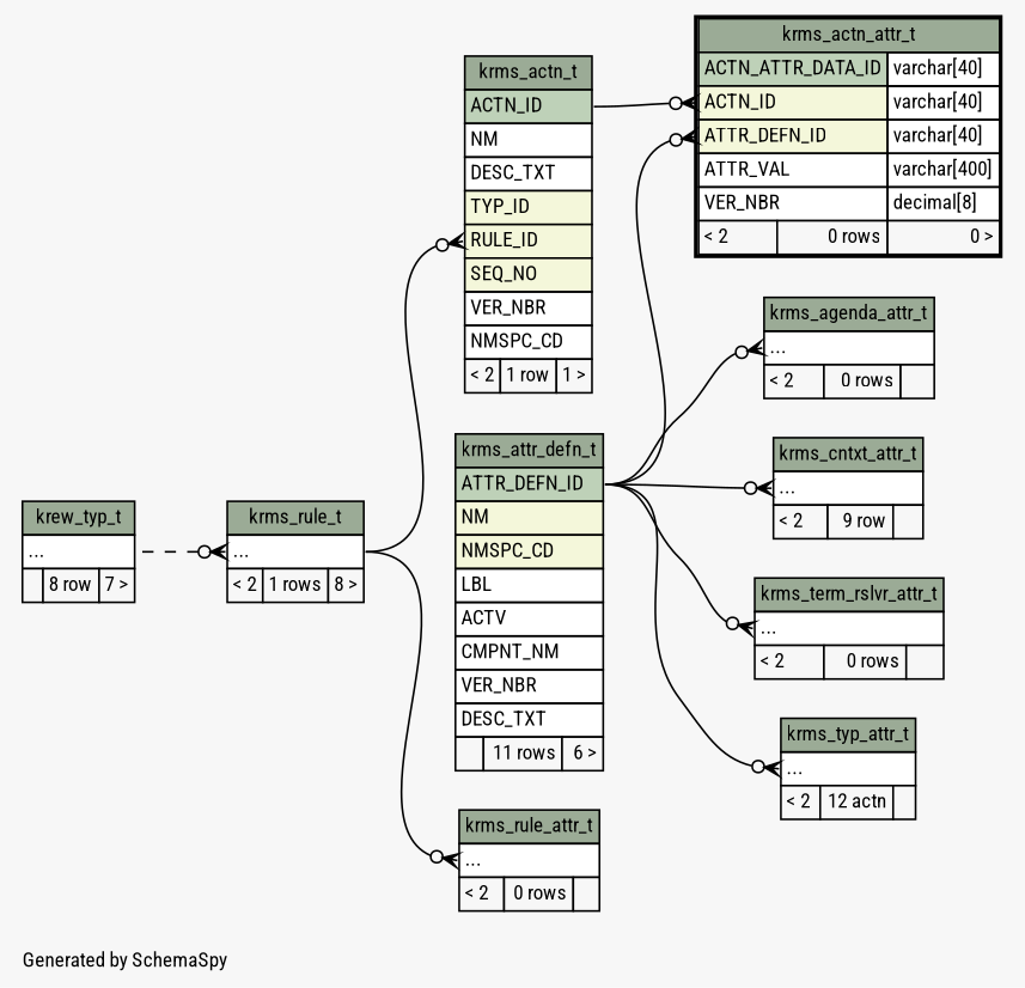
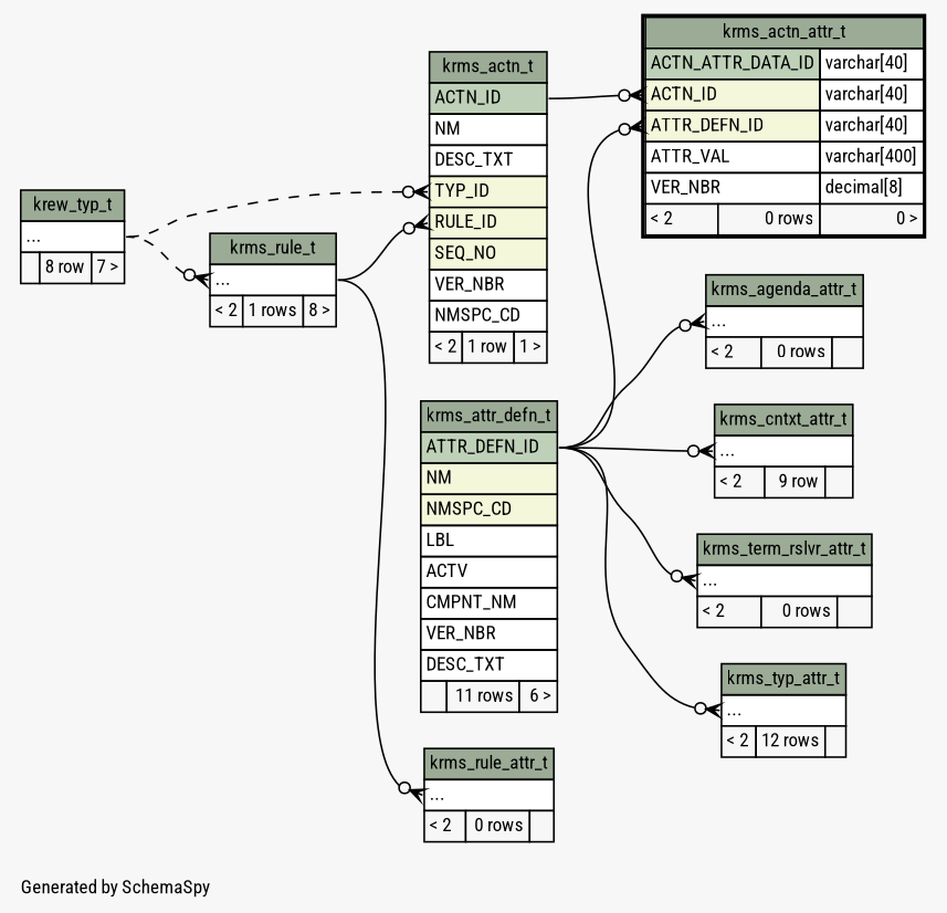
  digraph {
    bgcolor="#f7f7f7"
    fontname="Roboto Condensed"
    fontsize=11
    label="\nGenerated by SchemaSpy"
    labeljust=l
    nodesep=0.18
    rankdir=RL
    ranksep=0.46
    node [fontname="Roboto Condensed" fontsize=11 shape=plaintext]
    edge [arrowhead=none arrowsize=0.8 arrowtail=crowodot dir=back fontname="Roboto Condensed" headport="ATTR_DEFN_ID:e" tailport="elipses:w"]
    n1 [label=<     <TABLE BORDER="2" CELLBORDER="1" CELLSPACING="0" BGCOLOR="#ffffff">       <TR><TD COLSPAN="3" BGCOLOR="#9bab96" ALIGN="CENTER">krms_actn_attr_t</TD></TR>       <TR><TD PORT="ACTN_ATTR_DATA_ID" COLSPAN="2" BGCOLOR="#bed1b8" ALIGN="LEFT">ACTN_ATTR_DATA_ID</TD><TD PORT="ACTN_ATTR_DATA_ID.type" ALIGN="LEFT">varchar[40]</TD></TR>       <TR><TD PORT="ACTN_ID" COLSPAN="2" BGCOLOR="#f4f7da" ALIGN="LEFT">ACTN_ID</TD><TD PORT="ACTN_ID.type" ALIGN="LEFT">varchar[40]</TD></TR>       <TR><TD PORT="ATTR_DEFN_ID" COLSPAN="2" BGCOLOR="#f4f7da" ALIGN="LEFT">ATTR_DEFN_ID</TD><TD PORT="ATTR_DEFN_ID.type" ALIGN="LEFT">varchar[40]</TD></TR>       <TR><TD PORT="ATTR_VAL" COLSPAN="2" ALIGN="LEFT">ATTR_VAL</TD><TD PORT="ATTR_VAL.type" ALIGN="LEFT">varchar[400]</TD></TR>       <TR><TD PORT="VER_NBR" COLSPAN="2" ALIGN="LEFT">VER_NBR</TD><TD PORT="VER_NBR.type" ALIGN="LEFT">decimal[8]</TD></TR>       <TR><TD ALIGN="LEFT" BGCOLOR="#f7f7f7">&lt; 2</TD><TD ALIGN="RIGHT" BGCOLOR="#f7f7f7">0 rows</TD><TD ALIGN="RIGHT" BGCOLOR="#f7f7f7">0 &gt;</TD></TR>     </TABLE>>]
    n2 [label=<     <TABLE BORDER="0" CELLBORDER="1" CELLSPACING="0" BGCOLOR="#ffffff">       <TR><TD COLSPAN="3" BGCOLOR="#9bab96" ALIGN="CENTER">krms_actn_t</TD></TR>       <TR><TD PORT="ACTN_ID" COLSPAN="3" BGCOLOR="#bed1b8" ALIGN="LEFT">ACTN_ID</TD></TR>       <TR><TD PORT="NM" COLSPAN="3" ALIGN="LEFT">NM</TD></TR>       <TR><TD PORT="DESC_TXT" COLSPAN="3" ALIGN="LEFT">DESC_TXT</TD></TR>       <TR><TD PORT="TYP_ID" COLSPAN="3" BGCOLOR="#f4f7da" ALIGN="LEFT">TYP_ID</TD></TR>       <TR><TD PORT="RULE_ID" COLSPAN="3" BGCOLOR="#f4f7da" ALIGN="LEFT">RULE_ID</TD></TR>       <TR><TD PORT="SEQ_NO" COLSPAN="3" BGCOLOR="#f4f7da" ALIGN="LEFT">SEQ_NO</TD></TR>       <TR><TD PORT="VER_NBR" COLSPAN="3" ALIGN="LEFT">VER_NBR</TD></TR>       <TR><TD PORT="NMSPC_CD" COLSPAN="3" ALIGN="LEFT">NMSPC_CD</TD></TR>       <TR><TD ALIGN="LEFT" BGCOLOR="#f7f7f7">&lt; 2</TD><TD ALIGN="RIGHT" BGCOLOR="#f7f7f7">1 row</TD><TD ALIGN="RIGHT" BGCOLOR="#f7f7f7">1 &gt;</TD></TR>     </TABLE>>]
    n3 [label=<     <TABLE BORDER="0" CELLBORDER="1" CELLSPACING="0" BGCOLOR="#ffffff">       <TR><TD COLSPAN="3" BGCOLOR="#9bab96" ALIGN="CENTER">krms_attr_defn_t</TD></TR>       <TR><TD PORT="ATTR_DEFN_ID" COLSPAN="3" BGCOLOR="#bed1b8" ALIGN="LEFT">ATTR_DEFN_ID</TD></TR>       <TR><TD PORT="NM" COLSPAN="3" BGCOLOR="#f4f7da" ALIGN="LEFT">NM</TD></TR>       <TR><TD PORT="NMSPC_CD" COLSPAN="3" BGCOLOR="#f4f7da" ALIGN="LEFT">NMSPC_CD</TD></TR>       <TR><TD PORT="LBL" COLSPAN="3" ALIGN="LEFT">LBL</TD></TR>       <TR><TD PORT="ACTV" COLSPAN="3" ALIGN="LEFT">ACTV</TD></TR>       <TR><TD PORT="CMPNT_NM" COLSPAN="3" ALIGN="LEFT">CMPNT_NM</TD></TR>       <TR><TD PORT="VER_NBR" COLSPAN="3" ALIGN="LEFT">VER_NBR</TD></TR>       <TR><TD PORT="DESC_TXT" COLSPAN="3" ALIGN="LEFT">DESC_TXT</TD></TR>       <TR><TD ALIGN="LEFT" BGCOLOR="#f7f7f7">  </TD><TD ALIGN="RIGHT" BGCOLOR="#f7f7f7">11 rows</TD><TD ALIGN="RIGHT" BGCOLOR="#f7f7f7">6 &gt;</TD></TR>     </TABLE>>]
    n4 [label=<     <TABLE BORDER="0" CELLBORDER="1" CELLSPACING="0" BGCOLOR="#ffffff">       <TR><TD COLSPAN="3" BGCOLOR="#9bab96" ALIGN="CENTER">krms_rule_t</TD></TR>       <TR><TD PORT="elipses" COLSPAN="3" ALIGN="LEFT">...</TD></TR>       <TR><TD ALIGN="LEFT" BGCOLOR="#f7f7f7">&lt; 2</TD><TD ALIGN="RIGHT" BGCOLOR="#f7f7f7">1 rows</TD><TD ALIGN="RIGHT" BGCOLOR="#f7f7f7">8 &gt;</TD></TR>     </TABLE>>]
    n5 [label=<     <TABLE BORDER="0" CELLBORDER="1" CELLSPACING="0" BGCOLOR="#ffffff">       <TR><TD COLSPAN="3" BGCOLOR="#9bab96" ALIGN="CENTER">krew_typ_t</TD></TR>       <TR><TD PORT="elipses" COLSPAN="3" ALIGN="LEFT">...</TD></TR>       <TR><TD ALIGN="LEFT" BGCOLOR="#f7f7f7">  </TD><TD ALIGN="RIGHT" BGCOLOR="#f7f7f7">8 row</TD><TD ALIGN="RIGHT" BGCOLOR="#f7f7f7">7 &gt;</TD></TR>     </TABLE>>]
    n6 [label=<     <TABLE BORDER="0" CELLBORDER="1" CELLSPACING="0" BGCOLOR="#ffffff">       <TR><TD COLSPAN="3" BGCOLOR="#9bab96" ALIGN="CENTER">krms_agenda_attr_t</TD></TR>       <TR><TD PORT="elipses" COLSPAN="3" ALIGN="LEFT">...</TD></TR>       <TR><TD ALIGN="LEFT" BGCOLOR="#f7f7f7">&lt; 2</TD><TD ALIGN="RIGHT" BGCOLOR="#f7f7f7">0 rows</TD><TD ALIGN="RIGHT" BGCOLOR="#f7f7f7">  </TD></TR>     </TABLE>>]
    n7 [label=<     <TABLE BORDER="0" CELLBORDER="1" CELLSPACING="0" BGCOLOR="#ffffff">       <TR><TD COLSPAN="3" BGCOLOR="#9bab96" ALIGN="CENTER">krms_cntxt_attr_t</TD></TR>       <TR><TD PORT="elipses" COLSPAN="3" ALIGN="LEFT">...</TD></TR>       <TR><TD ALIGN="LEFT" BGCOLOR="#f7f7f7">&lt; 2</TD><TD ALIGN="RIGHT" BGCOLOR="#f7f7f7">9 row</TD><TD ALIGN="RIGHT" BGCOLOR="#f7f7f7">  </TD></TR>     </TABLE>>]
    n8 [label=<     <TABLE BORDER="0" CELLBORDER="1" CELLSPACING="0" BGCOLOR="#ffffff">       <TR><TD COLSPAN="3" BGCOLOR="#9bab96" ALIGN="CENTER">krms_rule_attr_t</TD></TR>       <TR><TD PORT="elipses" COLSPAN="3" ALIGN="LEFT">...</TD></TR>       <TR><TD ALIGN="LEFT" BGCOLOR="#f7f7f7">&lt; 2</TD><TD ALIGN="RIGHT" BGCOLOR="#f7f7f7">0 rows</TD><TD ALIGN="RIGHT" BGCOLOR="#f7f7f7">  </TD></TR>     </TABLE>>]
    n9 [label=<     <TABLE BORDER="0" CELLBORDER="1" CELLSPACING="0" BGCOLOR="#ffffff">       <TR><TD COLSPAN="3" BGCOLOR="#9bab96" ALIGN="CENTER">krms_term_rslvr_attr_t</TD></TR>       <TR><TD PORT="elipses" COLSPAN="3" ALIGN="LEFT">...</TD></TR>       <TR><TD ALIGN="LEFT" BGCOLOR="#f7f7f7">&lt; 2</TD><TD ALIGN="RIGHT" BGCOLOR="#f7f7f7">0 rows</TD><TD ALIGN="RIGHT" BGCOLOR="#f7f7f7">  </TD></TR>     </TABLE>>]
-   n10 [label=<     <TABLE BORDER="0" CELLBORDER="1" CELLSPACING="0" BGCOLOR="#ffffff">       <TR><TD COLSPAN="3" BGCOLOR="#9bab96" ALIGN="CENTER">krms_typ_attr_t</TD></TR>       <TR><TD PORT="elipses" COLSPAN="3" ALIGN="LEFT">...</TD></TR>       <TR><TD ALIGN="LEFT" BGCOLOR="#f7f7f7">&lt; 2</TD><TD ALIGN="RIGHT" BGCOLOR="#f7f7f7">12 actn</TD><TD ALIGN="RIGHT" BGCOLOR="#f7f7f7">  </TD></TR>     </TABLE>>]
+   n10 [label=<     <TABLE BORDER="0" CELLBORDER="1" CELLSPACING="0" BGCOLOR="#ffffff">       <TR><TD COLSPAN="3" BGCOLOR="#9bab96" ALIGN="CENTER">krms_typ_attr_t</TD></TR>       <TR><TD PORT="elipses" COLSPAN="3" ALIGN="LEFT">...</TD></TR>       <TR><TD ALIGN="LEFT" BGCOLOR="#f7f7f7">&lt; 2</TD><TD ALIGN="RIGHT" BGCOLOR="#f7f7f7">12 rows</TD><TD ALIGN="RIGHT" BGCOLOR="#f7f7f7">  </TD></TR>     </TABLE>>]
    n1 -> n2 [headport="ACTN_ID:e" tailport="ACTN_ID:w"]
    n1 -> n3 [tailport="ATTR_DEFN_ID:w"]
    n2 -> n4 [headport="elipses:e" tailport="RULE_ID:w"]
+   n2 -> n5 [headport="elipses:e" style=dashed tailport="TYP_ID:w"]
    n4 -> n5 [headport="elipses:e" style=dashed]
    n6 -> n3
    n7 -> n3
    n8 -> n4 [headport="elipses:e"]
    n9 -> n3
    n10 -> n3
  }
